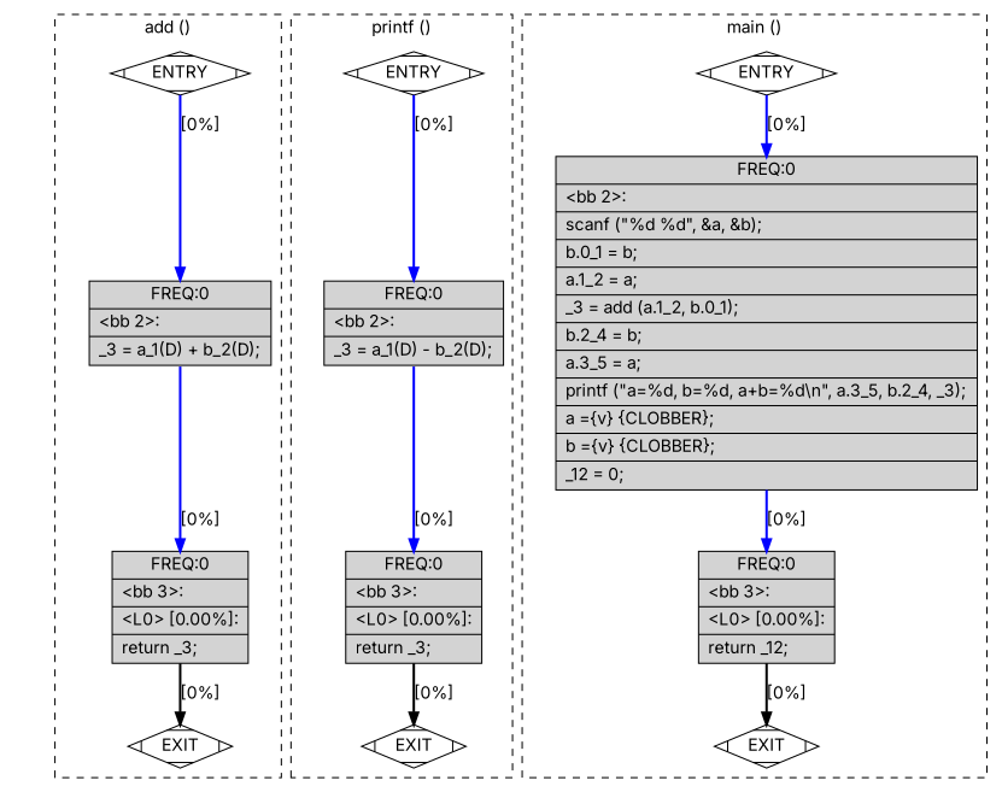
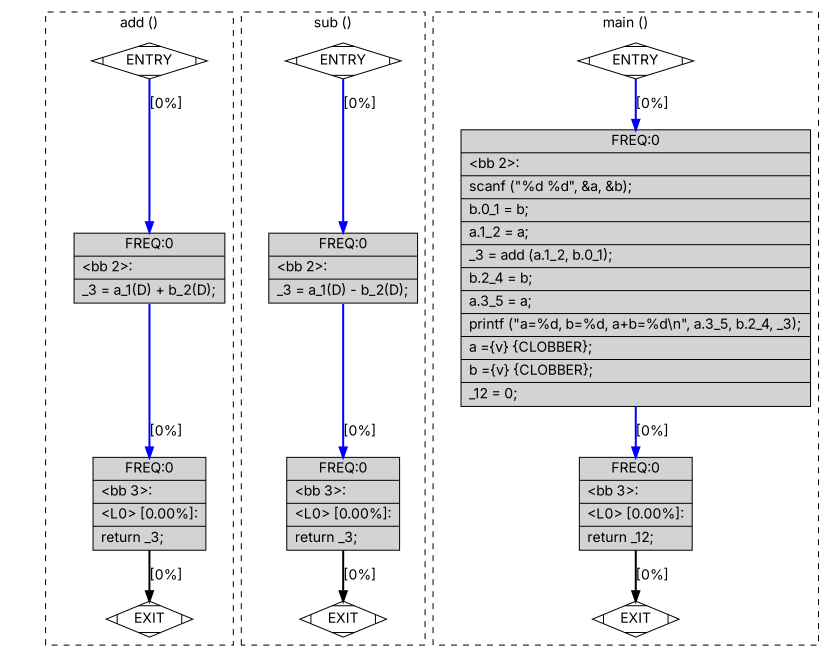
  digraph {
    fontname=Inter
    node [fillcolor=white shape=Mdiamond style=filled fontname=Inter]
    edge [constraint=true headport=n style="solid,bold" tailport=s fontname=Inter color=blue weight=100]
    n1 [label=ENTRY]
    n2 [label=EXIT]
    n3 [fillcolor=lightgrey label="{ FREQ:0 |\<bb\ 2\>:\l|_3\ =\ a_1(D)\ +\ b_2(D);\l}" shape=record]
    n4 [fillcolor=lightgrey label="{ FREQ:0 |\<bb\ 3\>:\l|\<L0\>\ [0.00%]:\l|return\ _3;\l}" shape=record]
    n5 [label=ENTRY]
    n6 [label=EXIT]
    n7 [fillcolor=lightgrey label="{ FREQ:0 |\<bb\ 2\>:\l|_3\ =\ a_1(D)\ -\ b_2(D);\l}" shape=record]
    n8 [fillcolor=lightgrey label="{ FREQ:0 |\<bb\ 3\>:\l|\<L0\>\ [0.00%]:\l|return\ _3;\l}" shape=record]
    n9 [label=ENTRY]
    n10 [label=EXIT]
    n11 [fillcolor=lightgrey label="{ FREQ:0 |\<bb\ 2\>:\l|scanf\ (\"%d\ %d\",\ &a,\ &b);\l|b.0_1\ =\ b;\l|a.1_2\ =\ a;\l|_3\ =\ add\ (a.1_2,\ b.0_1);\l|b.2_4\ =\ b;\l|a.3_5\ =\ a;\l|printf\ (\"a=%d,\ b=%d,\ a+b=%d\\n\",\ a.3_5,\ b.2_4,\ _3);\l|a\ =\{v\}\ \{CLOBBER\};\l|b\ =\{v\}\ \{CLOBBER\};\l|_12\ =\ 0;\l}" shape=record]
    n12 [fillcolor=lightgrey label="{ FREQ:0 |\<bb\ 3\>:\l|\<L0\>\ [0.00%]:\l|return\ _12;\l}" shape=record]
    subgraph cluster_1 {
      color=black
      label="add ()"
      style=dashed
      n1
      n2
      n3
      n4
    }
    subgraph cluster_2 {
      color=black
-     label="printf ()"
+     label="sub ()"
      style=dashed
      n5
      n6
      n7
      n8
    }
    subgraph cluster_3 {
      color=black
      label="main ()"
      style=dashed
      n9
      n10
      n11
      n12
    }
    n1 -> n2 [style=invis color="" weight=""]
    n1 -> n3 [label="[0%]"]
    n3 -> n4 [label="[0%]"]
    n4 -> n2 [color=black label="[0%]" weight=10]
    n5 -> n6 [style=invis color="" weight=""]
    n5 -> n7 [label="[0%]"]
    n7 -> n8 [label="[0%]"]
    n8 -> n6 [color=black label="[0%]" weight=10]
    n9 -> n10 [style=invis color="" weight=""]
    n9 -> n11 [label="[0%]"]
    n11 -> n12 [label="[0%]"]
    n12 -> n10 [color=black label="[0%]" weight=10]
  }
